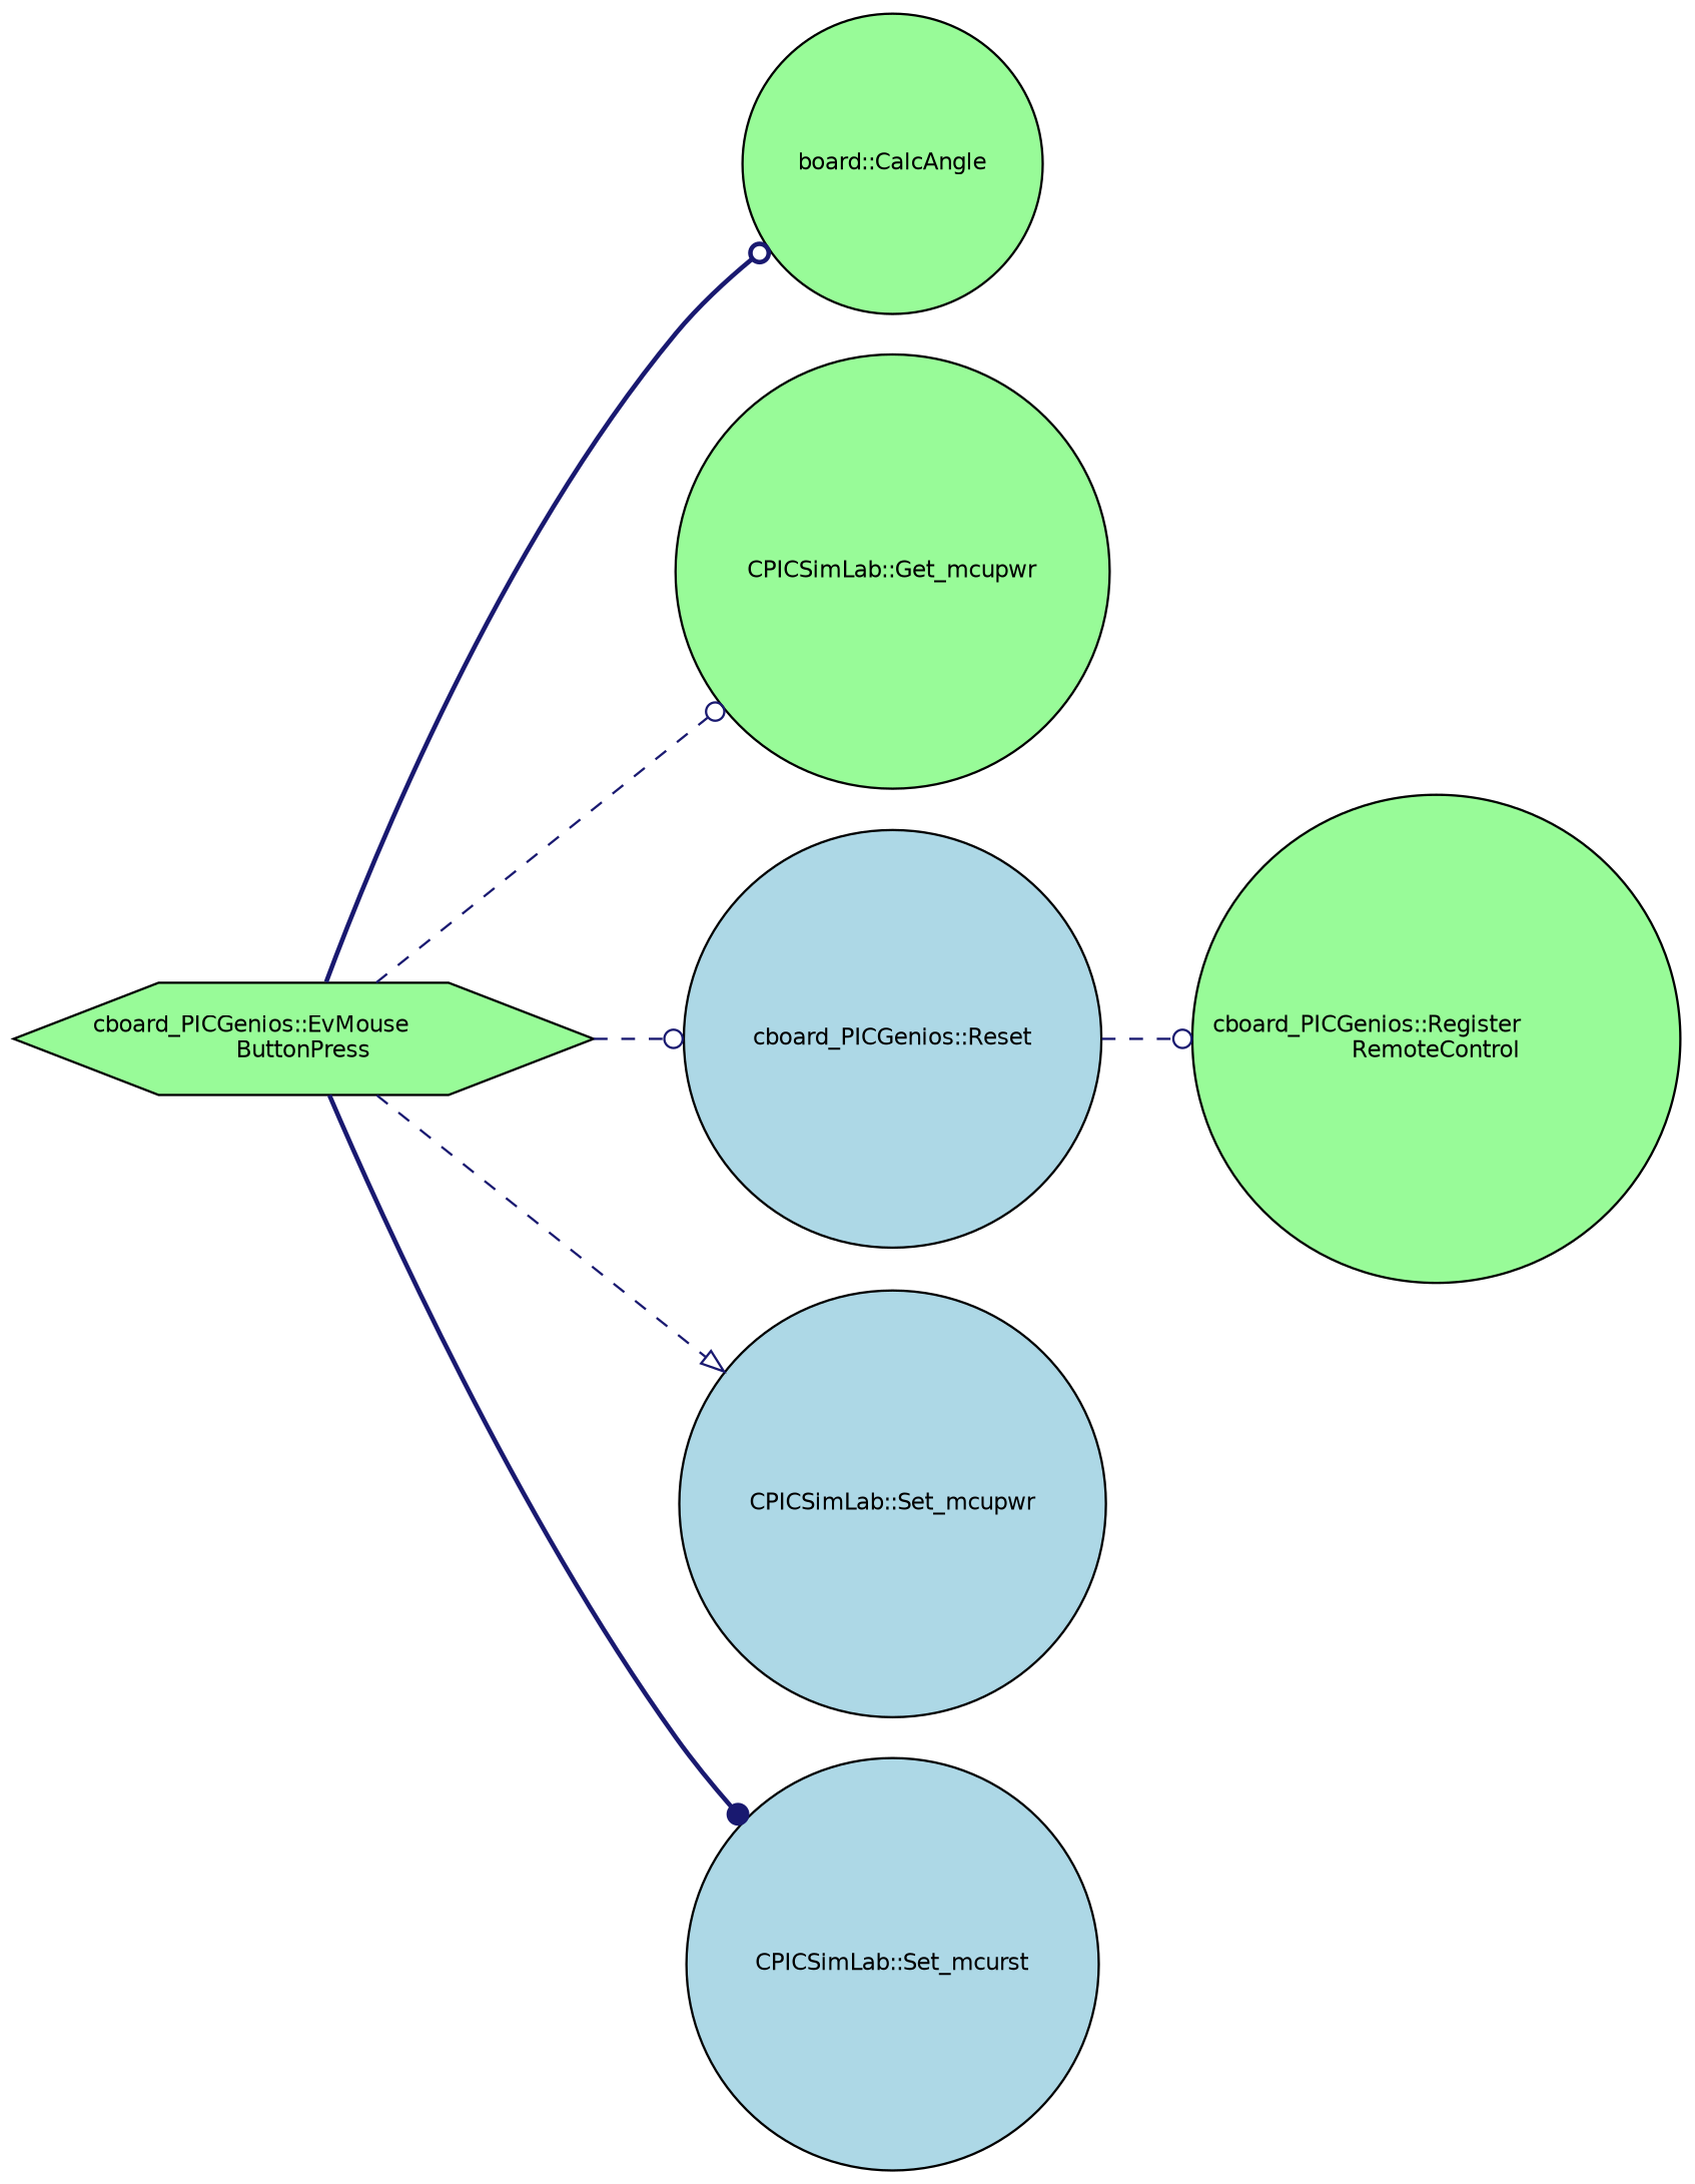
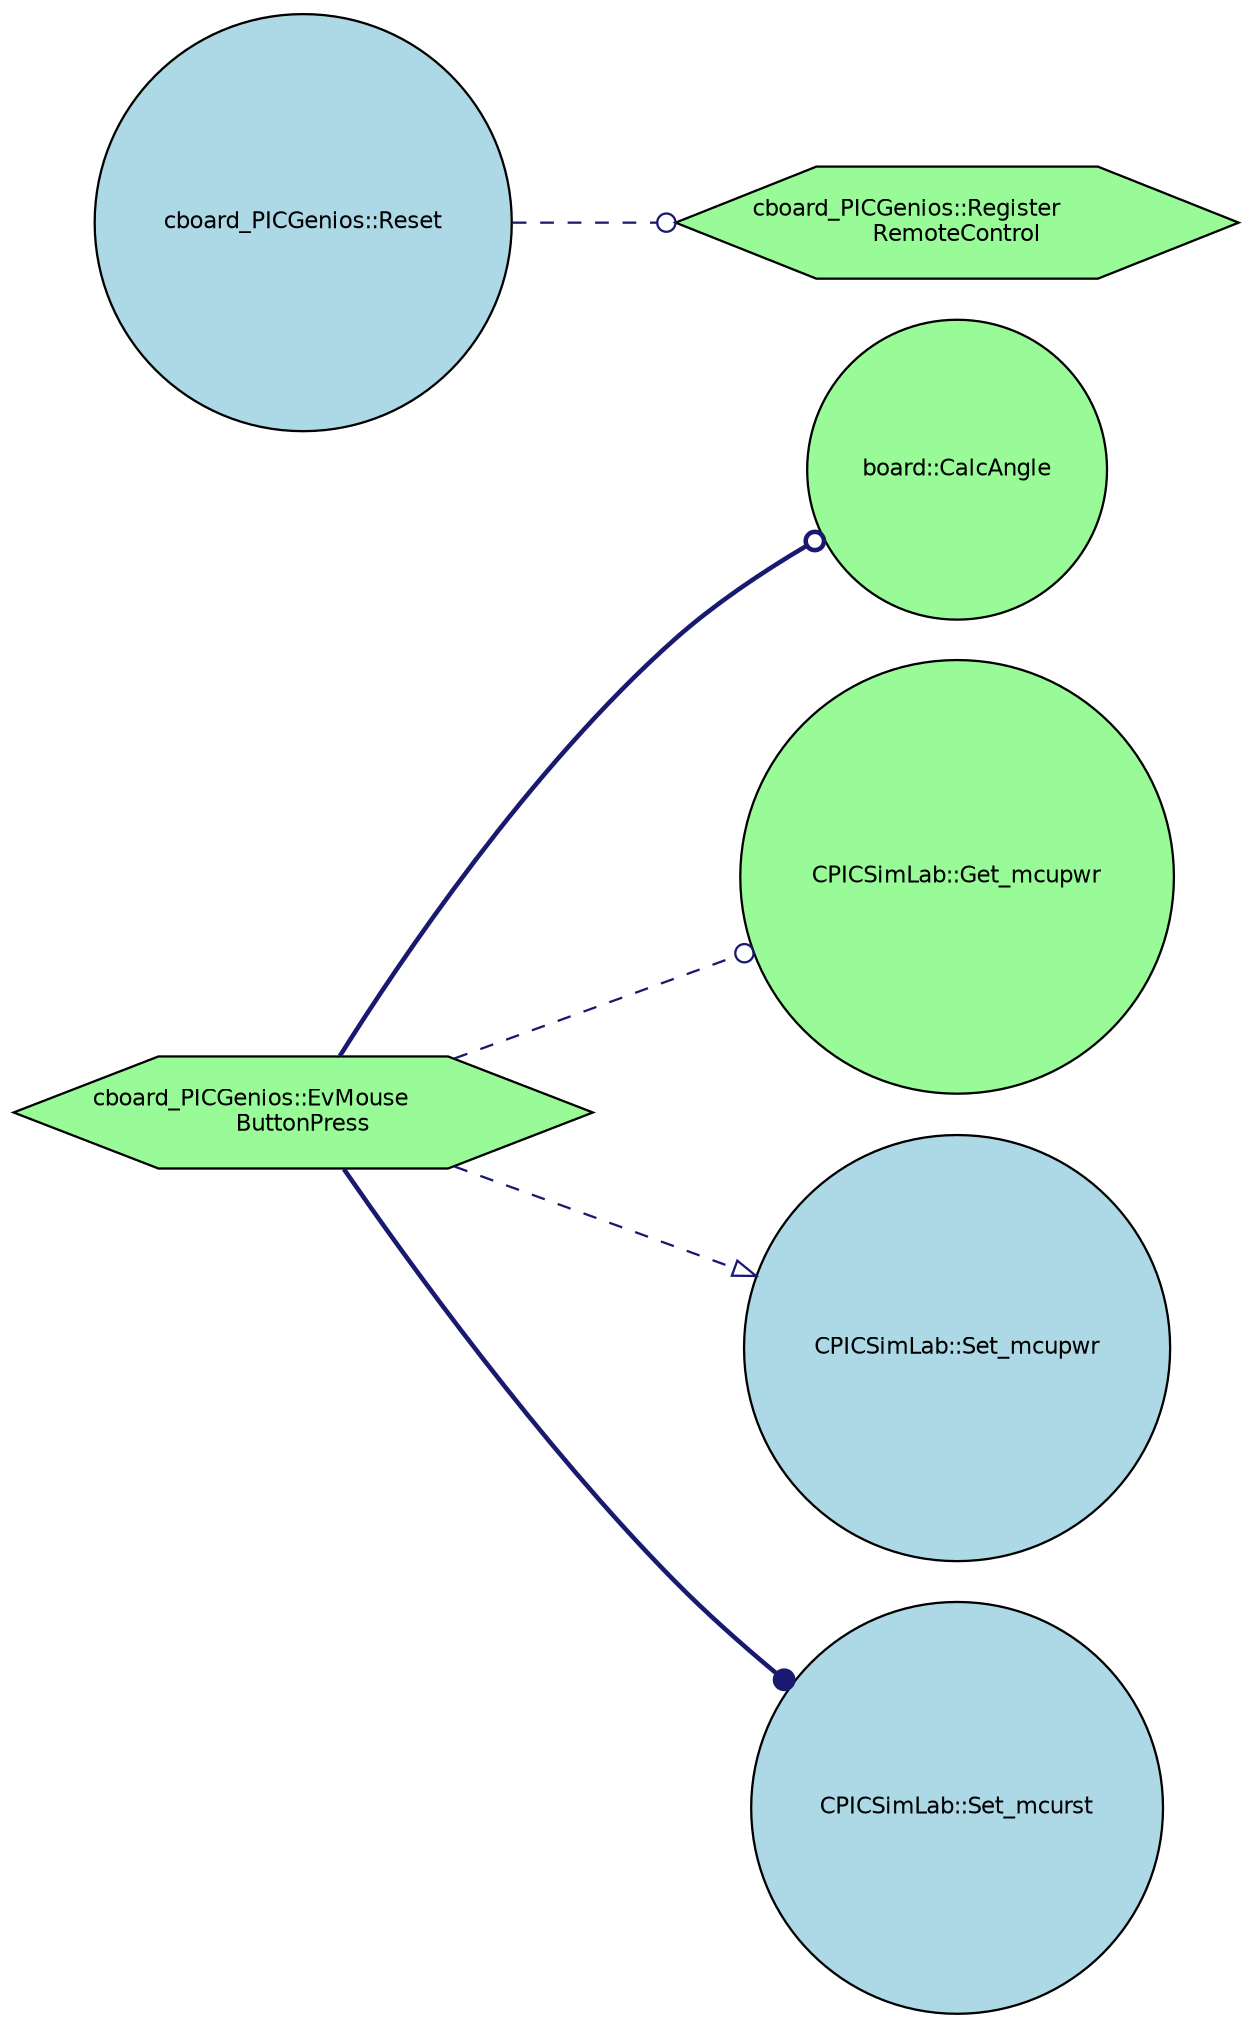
  digraph {
    rankdir=LR
    node [color=black fillcolor=palegreen fontname=Helvetica fontsize=10 shape=circle style=filled]
    edge [arrowhead=odot color=midnightblue fontname=Helvetica fontsize=10 labelfontname=Helvetica labelfontsize=10 style=dashed]
    n1 [fontcolor=black height=0.2 label="cboard_PICGenios::EvMouse\lButtonPress" shape=hexagon width=0.4]
    n2 [height=0.2 label="board::CalcAngle" width=0.4]
    n3 [height=0.2 label="CPICSimLab::Get_mcupwr" width=0.4]
    n4 [fillcolor=lightblue height=0.2 label="cboard_PICGenios::Reset" width=0.4]
    n5 [fillcolor=lightblue height=0.2 label="CPICSimLab::Set_mcupwr" width=0.4]
    n6 [fillcolor=lightblue height=0.2 label="CPICSimLab::Set_mcurst" width=0.4]
-   n7 [height=0.2 label="cboard_PICGenios::Register\lRemoteControl" width=0.4]
+   n7 [height=0.2 label="cboard_PICGenios::Register\lRemoteControl" shape=hexagon width=0.4]
    n1 -> n2 [style=bold]
    n1 -> n3
-   n1 -> n4
    n1 -> n5 [arrowhead=onormal]
    n1 -> n6 [arrowhead=dot style=bold]
    n4 -> n7
  }
